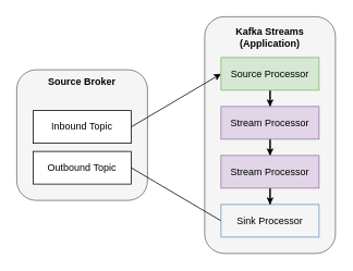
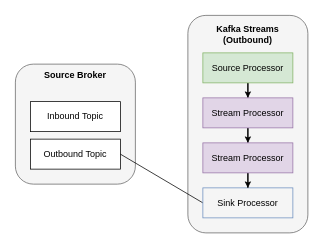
  <mxCell id="0" />
  <mxCell id="1" parent="0" />
  <mxCell id="2" value="" style="rounded=1;whiteSpace=wrap;html=1;fillColor=#f5f5f5;fontColor=#333333;strokeColor=#666666;" vertex="1" parent="1"><mxGeometry x="250" y="20" width="160" height="290" as="geometry" /></mxCell>
  <mxCell id="3" value="" style="rounded=1;whiteSpace=wrap;html=1;fillColor=#f5f5f5;fontColor=#333333;strokeColor=#666666;" vertex="1" parent="1"><mxGeometry x="20" y="85" width="160" height="160" as="geometry" /></mxCell>
- <mxCell id="4" style="rounded=0;orthogonalLoop=1;jettySize=auto;html=1;entryX=0;entryY=0.5;entryDx=0;entryDy=0;exitX=1;exitY=0.5;exitDx=0;exitDy=0;" edge="1" parent="1" source="5" target="8"><mxGeometry relative="1" as="geometry" /></mxCell>
  <mxCell id="5" value="Inbound Topic" style="rounded=0;whiteSpace=wrap;html=1;" vertex="1" parent="1"><mxGeometry x="40" y="135" width="120" height="40" as="geometry" /></mxCell>
  <mxCell id="6" value="Outbound Topic" style="rounded=0;whiteSpace=wrap;html=1;" vertex="1" parent="1"><mxGeometry x="40" y="185" width="120" height="40" as="geometry" /></mxCell>
  <mxCell id="7" style="edgeStyle=orthogonalEdgeStyle;rounded=0;orthogonalLoop=1;jettySize=auto;html=1;" edge="1" parent="1" source="8" target="10"><mxGeometry relative="1" as="geometry" /></mxCell>
  <mxCell id="8" value="Source Processor" style="rounded=0;whiteSpace=wrap;html=1;fillColor=#d5e8d4;strokeColor=#82b366;" vertex="1" parent="1"><mxGeometry x="270" y="70" width="120" height="40" as="geometry" /></mxCell>
  <mxCell id="9" style="edgeStyle=orthogonalEdgeStyle;rounded=0;orthogonalLoop=1;jettySize=auto;html=1;entryX=0.5;entryY=0;entryDx=0;entryDy=0;" edge="1" parent="1" source="10" target="14"><mxGeometry relative="1" as="geometry" /></mxCell>
  <mxCell id="10" value="Stream Processor" style="rounded=0;whiteSpace=wrap;html=1;fillColor=#e1d5e7;strokeColor=#9673a6;" vertex="1" parent="1"><mxGeometry x="270" y="130" width="120" height="40" as="geometry" /></mxCell>
  <mxCell id="11" style="rounded=0;orthogonalLoop=1;jettySize=auto;html=1;entryX=1;entryY=0.5;entryDx=0;entryDy=0;exitX=0;exitY=0.5;exitDx=0;exitDy=0;endArrow=none;" edge="1" parent="1" source="12" target="6"><mxGeometry relative="1" as="geometry" /></mxCell>
  <mxCell id="12" value="Sink Processor" style="rounded=0;whiteSpace=wrap;html=1;fillColor=#f5f5f5;strokeColor=#6c8ebf;" vertex="1" parent="1"><mxGeometry x="270" y="250" width="120" height="40" as="geometry" /></mxCell>
  <mxCell id="13" style="edgeStyle=orthogonalEdgeStyle;rounded=0;orthogonalLoop=1;jettySize=auto;html=1;entryX=0.5;entryY=0;entryDx=0;entryDy=0;" edge="1" parent="1" source="14" target="12"><mxGeometry relative="1" as="geometry" /></mxCell>
  <mxCell id="14" value="Stream Processor" style="rounded=0;whiteSpace=wrap;html=1;fillColor=#e1d5e7;strokeColor=#9673a6;" vertex="1" parent="1"><mxGeometry x="270" y="190" width="120" height="40" as="geometry" /></mxCell>
  <mxCell id="15" value="&lt;b&gt;Source Broker&lt;/b&gt;" style="text;html=1;align=center;verticalAlign=middle;whiteSpace=wrap;rounded=0;" vertex="1" parent="1"><mxGeometry x="45" y="85" width="110" height="30" as="geometry" /></mxCell>
- <mxCell id="16" value="&lt;b&gt;Kafka Streams&lt;/b&gt;&lt;div&gt;&lt;b&gt;(Application)&lt;/b&gt;&lt;/div&gt;" style="text;html=1;align=center;verticalAlign=middle;whiteSpace=wrap;rounded=0;" vertex="1" parent="1"><mxGeometry x="275" y="30" width="110" height="30" as="geometry" /></mxCell>
+ <mxCell id="16" value="&lt;b&gt;Kafka Streams&lt;/b&gt;&lt;div&gt;&lt;b&gt;(Outbound)&lt;/b&gt;&lt;/div&gt;" style="text;html=1;align=center;verticalAlign=middle;whiteSpace=wrap;rounded=0;" vertex="1" parent="1"><mxGeometry x="275" y="30" width="110" height="30" as="geometry" /></mxCell>
